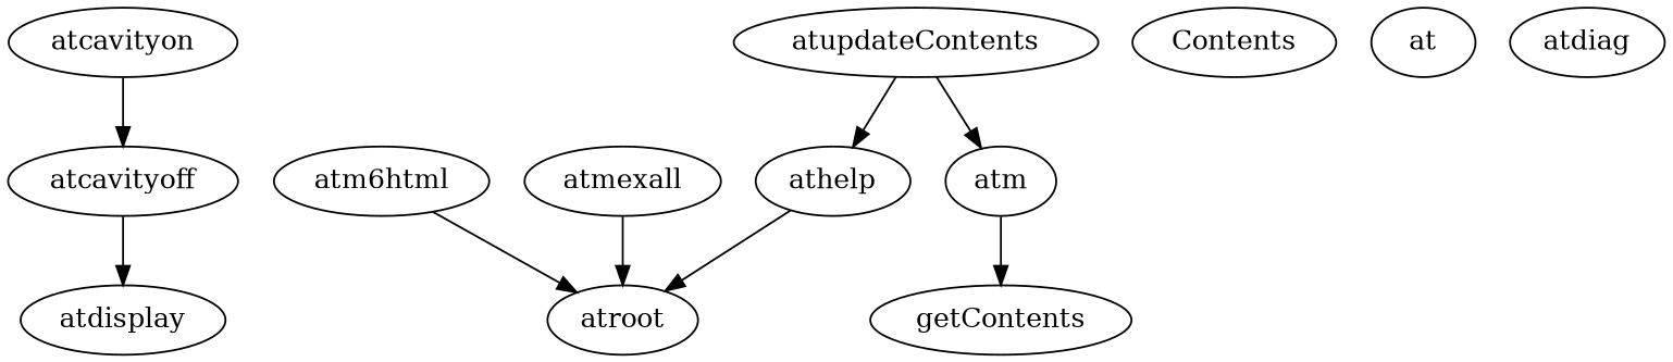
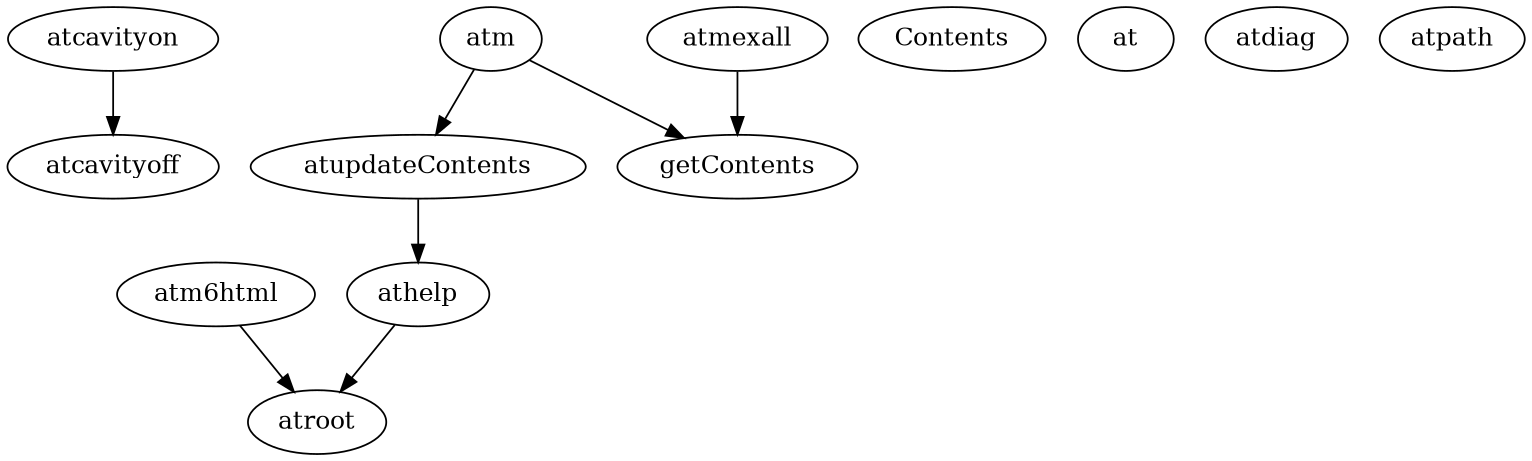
  digraph {
    atcavityoff
-   atdisplay
    atcavityon
    athelp
    atroot
    n6 [label=atm6html]
    atmexall
    atupdateContents
    n9 [label=atm]
    getContents
    Contents
    at
    atdiag
-   atcavityoff -> atdisplay
+   atpath
    atcavityon -> atcavityoff
    athelp -> atroot
    n6 -> atroot
-   atmexall -> atroot
+   atmexall -> getContents
    atupdateContents -> athelp
-   atupdateContents -> n9
+   n9 -> atupdateContents
    n9 -> getContents
  }
